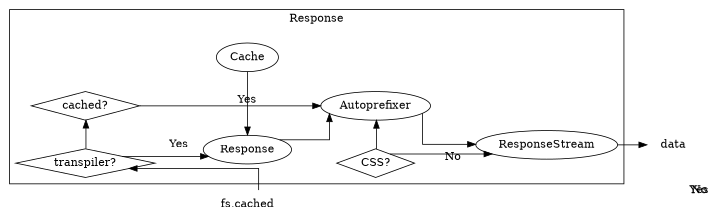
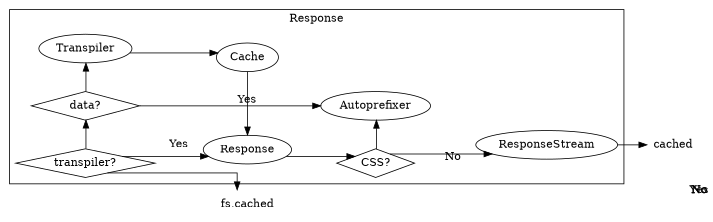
  digraph {
    rankdir=LR
    splines=ortho
    "transpiler?" [shape=diamond]
-   "cached?" [shape=diamond]
+   "cached?" [shape=diamond label="data?"]
+   Transpiler
    Cache
    Response
    "CSS?" [shape=diamond]
    Autoprefixer
    ResponseStream
-   data [shape=plaintext]
+   data [shape=plaintext label=cached]
    n10 [label="fs.cached" shape=plaintext]
    subgraph cluster_1 {
      label=Response
      ResponseStream
      subgraph sub_2 {
        label=Fusile
        rank=same
        "transpiler?"
        "cached?"
+       Transpiler
      }
      subgraph sub_3 {
        label=Fusile
        rank=same
        Cache
        Response
      }
      subgraph sub_4 {
        label=Fusile
        rank=same
        "CSS?"
        Autoprefixer
      }
    }
    "transpiler?" -> "cached?" [label=No]
    "transpiler?" -> Response [label=Yes]
+   "cached?" -> Transpiler [label=No]
    "cached?" -> Autoprefixer [label=Yes]
+   Transpiler -> Cache
    Cache -> Response
-   Response -> Autoprefixer
+   Response -> "CSS?"
    "CSS?" -> Autoprefixer [label=Yes]
    "CSS?" -> ResponseStream [label=No]
-   Autoprefixer -> ResponseStream
    ResponseStream -> data
-   n10 -> "transpiler?"
+   "transpiler?" -> n10
  }
